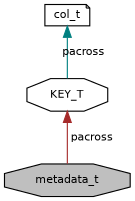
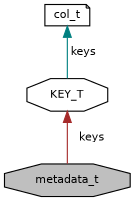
  digraph {
    node [color=black fillcolor=white fontname=Helvetica fontsize=10 shape=octagon style=filled]
    edge [dir=back fontname=Helvetica fontsize=10 labelfontname=Helvetica labelfontsize=10 style=solid]
    n1 [fillcolor=grey75 fontcolor=black height=0.2 label=metadata_t width=0.4]
    n2 [height=0.2 label=col_t shape=note width=0.4]
    n3 [height=0.2 label=KEY_T width=0.4]
-   n2 -> n3 [color=teal label=" pacross"]
-   n3 -> n1 [color=brown label=" pacross"]
+   n2 -> n3 [color=teal label=" keys"]
+   n3 -> n1 [color=brown label=" keys"]
  }
